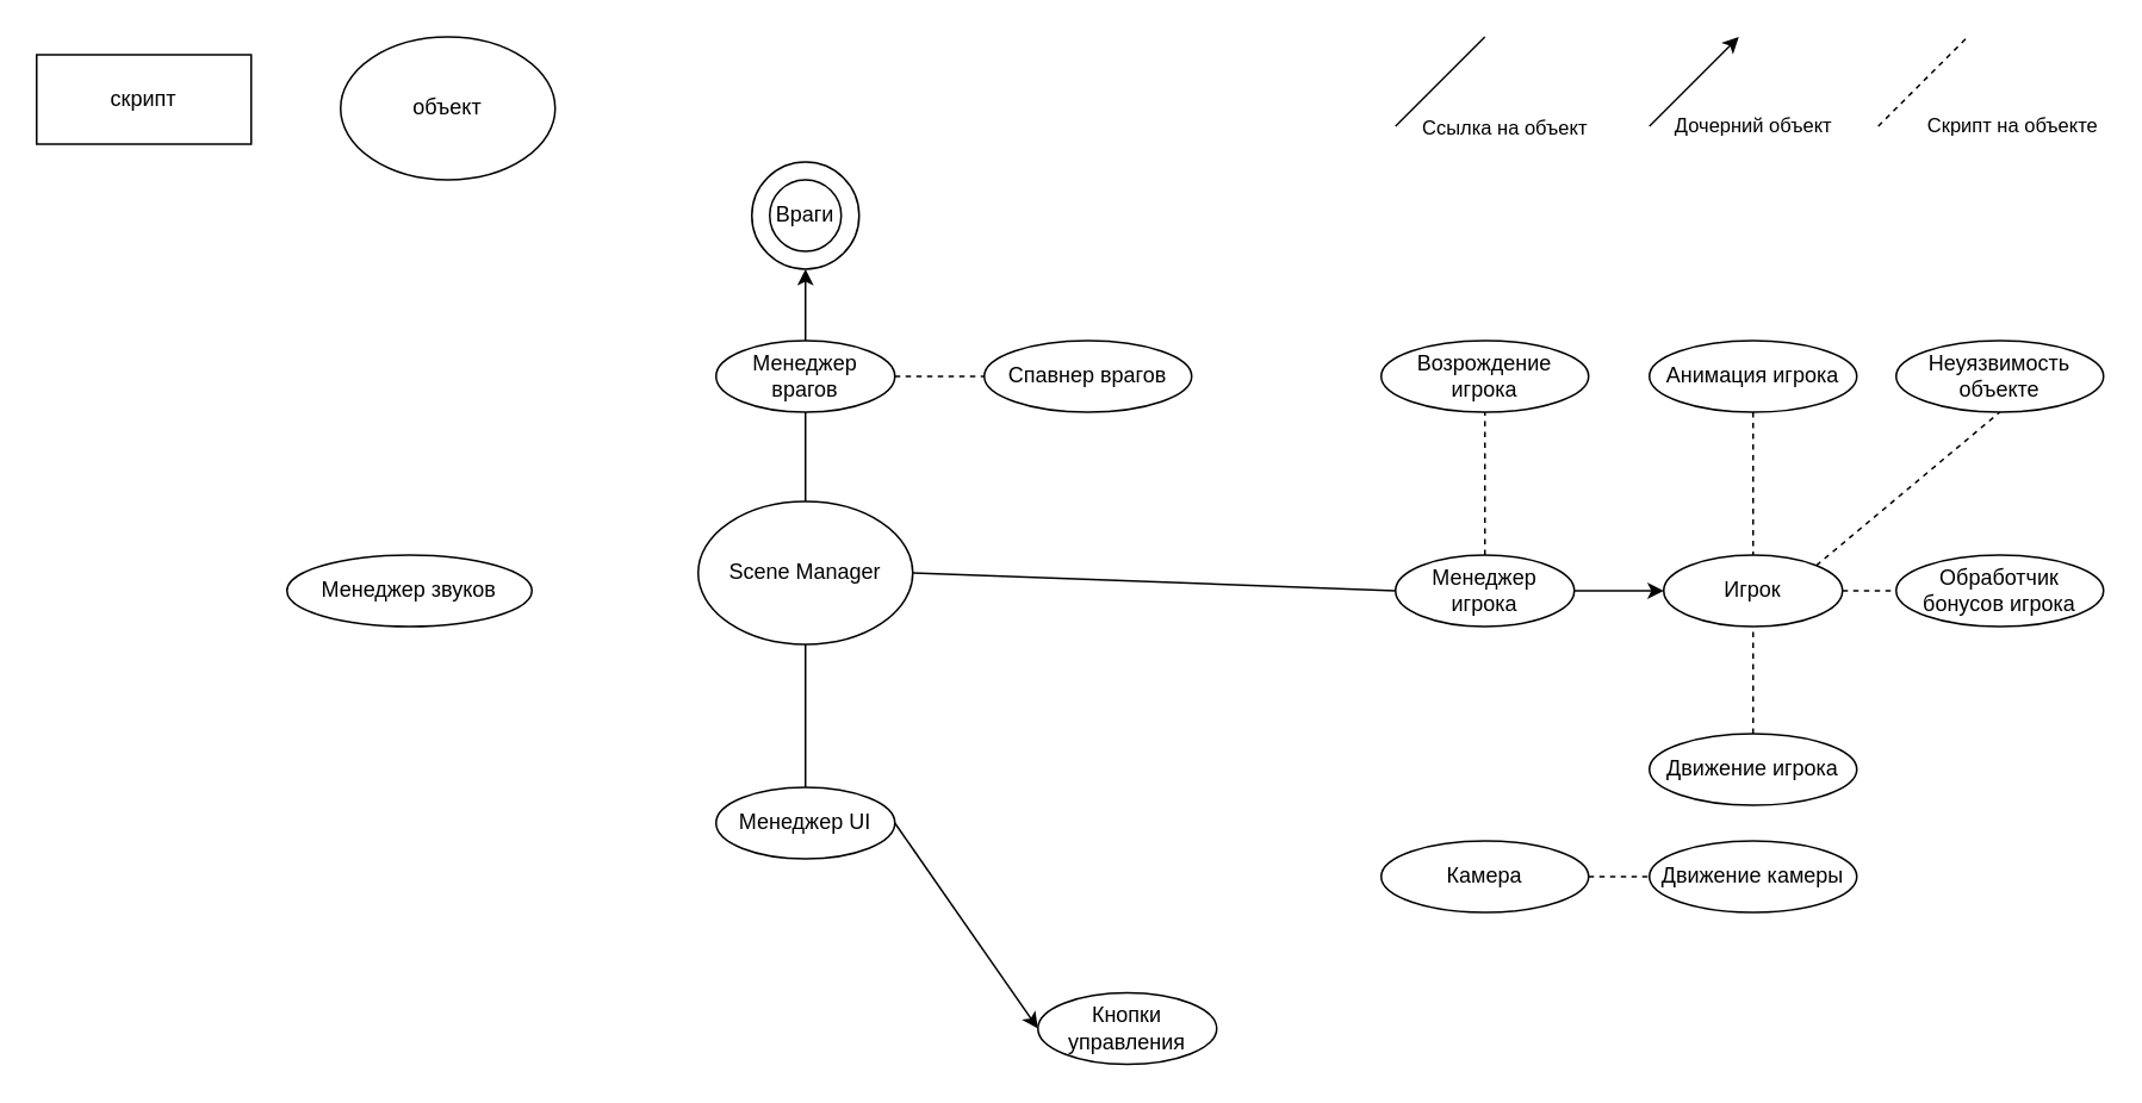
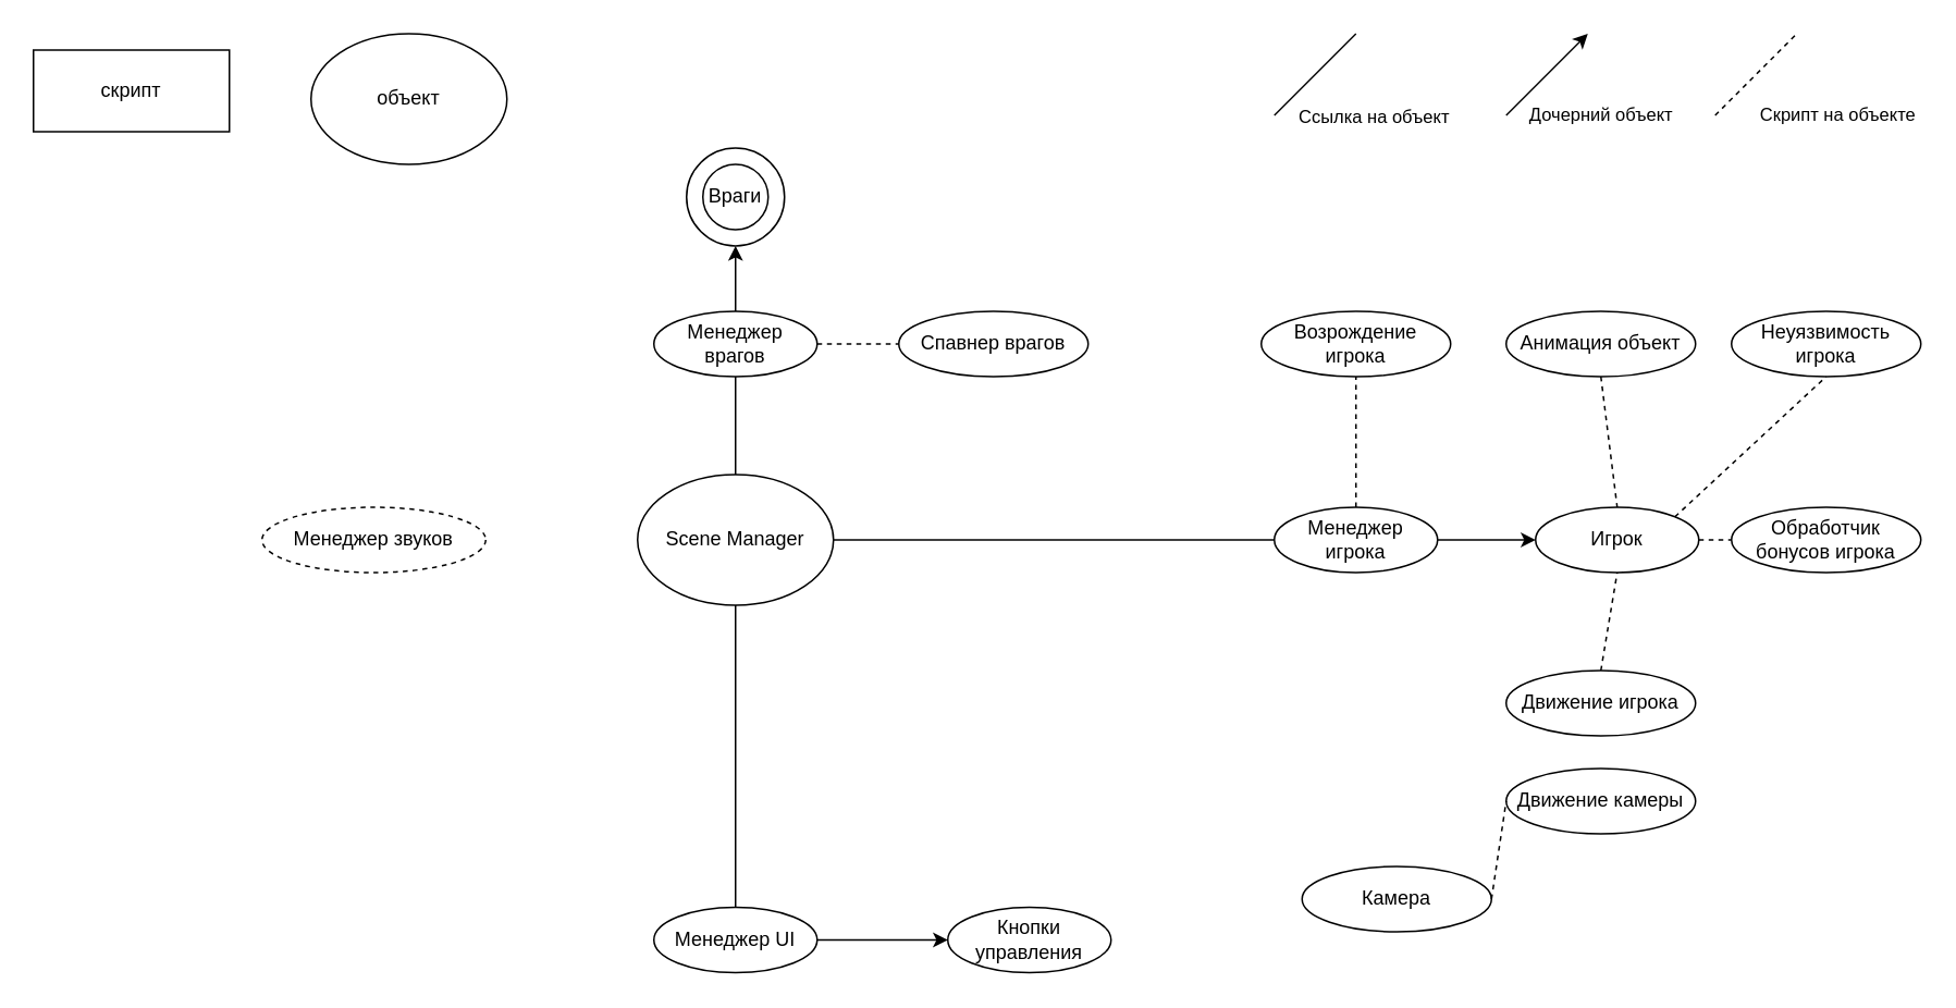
  <mxCell id="0" />
  <mxCell id="1" parent="0" />
  <mxCell id="2" value="Враги" style="ellipse;whiteSpace=wrap;html=1;" parent="1" vertex="1"><mxGeometry x="420" y="90" width="60" height="60" as="geometry" /></mxCell>
  <mxCell id="3" value="Менеджер игрока" style="ellipse;whiteSpace=wrap;html=1;" parent="1" vertex="1"><mxGeometry x="780" y="310" width="100" height="40" as="geometry" /></mxCell>
- <mxCell id="4" value="Игрок" style="ellipse;whiteSpace=wrap;html=1;" parent="1" vertex="1"><mxGeometry x="930" y="310" width="100" height="40" as="geometry" /></mxCell>
+ <mxCell id="4" value="Игрок" style="ellipse;whiteSpace=wrap;html=1;" parent="1" vertex="1"><mxGeometry x="940" y="310" width="100" height="40" as="geometry" /></mxCell>
  <mxCell id="5" value="Движение игрока" style="ellipse;whiteSpace=wrap;html=1;" parent="1" vertex="1"><mxGeometry x="922" y="410" width="116" height="40" as="geometry" /></mxCell>
- <mxCell id="6" value="Анимация игрока" style="ellipse;whiteSpace=wrap;html=1;" parent="1" vertex="1"><mxGeometry x="922" y="190" width="116" height="40" as="geometry" /></mxCell>
- <mxCell id="7" value="Неуязвимость объекте" style="ellipse;whiteSpace=wrap;html=1;" parent="1" vertex="1"><mxGeometry x="1060" y="190" width="116" height="40" as="geometry" /></mxCell>
+ <mxCell id="6" value="Анимация объект" style="ellipse;whiteSpace=wrap;html=1;" parent="1" vertex="1"><mxGeometry x="922" y="190" width="116" height="40" as="geometry" /></mxCell>
+ <mxCell id="7" value="Неуязвимость игрока" style="ellipse;whiteSpace=wrap;html=1;" parent="1" vertex="1"><mxGeometry x="1060" y="190" width="116" height="40" as="geometry" /></mxCell>
  <mxCell id="8" value="Обработчик бонусов игрока" style="ellipse;whiteSpace=wrap;html=1;" parent="1" vertex="1"><mxGeometry x="1060" y="310" width="116" height="40" as="geometry" /></mxCell>
  <mxCell id="9" value="Возрождение игрока" style="ellipse;whiteSpace=wrap;html=1;" parent="1" vertex="1"><mxGeometry x="772" y="190" width="116" height="40" as="geometry" /></mxCell>
  <mxCell id="10" value="Движение камеры" style="ellipse;whiteSpace=wrap;html=1;" parent="1" vertex="1"><mxGeometry x="922" y="470" width="116" height="40" as="geometry" /></mxCell>
  <mxCell id="11" value="" style="endArrow=classic;html=1;rounded=0;exitX=1;exitY=0.5;exitDx=0;exitDy=0;entryX=0;entryY=0.5;entryDx=0;entryDy=0;" parent="1" source="3" target="4" edge="1"><mxGeometry width="50" height="50" relative="1" as="geometry"><mxPoint x="1100" y="440" as="sourcePoint" /><mxPoint x="1150" y="390" as="targetPoint" /></mxGeometry></mxCell>
  <mxCell id="12" value="Кнопки управления" style="ellipse;whiteSpace=wrap;html=1;" parent="1" vertex="1"><mxGeometry x="580" y="555" width="100" height="40" as="geometry" /></mxCell>
  <mxCell id="13" value="" style="endArrow=none;dashed=1;html=1;rounded=0;exitX=0.5;exitY=0;exitDx=0;exitDy=0;entryX=0.5;entryY=1;entryDx=0;entryDy=0;" parent="1" source="5" target="4" edge="1"><mxGeometry width="50" height="50" relative="1" as="geometry"><mxPoint x="1100" y="440" as="sourcePoint" /><mxPoint x="1150" y="390" as="targetPoint" /></mxGeometry></mxCell>
  <mxCell id="14" value="" style="endArrow=none;html=1;rounded=0;" parent="1" edge="1"><mxGeometry width="50" height="50" relative="1" as="geometry"><mxPoint x="780" y="70" as="sourcePoint" /><mxPoint x="830" y="20" as="targetPoint" /></mxGeometry></mxCell>
  <mxCell id="15" value="Ссылка на объект" style="edgeLabel;html=1;align=center;verticalAlign=middle;resizable=0;points=[];" parent="14" vertex="1" connectable="0"><mxGeometry x="0.22" y="-1" relative="1" as="geometry"><mxPoint x="29" y="30" as="offset" /></mxGeometry></mxCell>
  <mxCell id="16" value="" style="endArrow=classic;html=1;rounded=0;" parent="1" edge="1"><mxGeometry width="50" height="50" relative="1" as="geometry"><mxPoint x="922" y="70" as="sourcePoint" /><mxPoint x="972" y="20" as="targetPoint" /></mxGeometry></mxCell>
  <mxCell id="17" value="Дочерний объект" style="edgeLabel;html=1;align=center;verticalAlign=middle;resizable=0;points=[];" parent="16" vertex="1" connectable="0"><mxGeometry x="-0.38" y="-2" relative="1" as="geometry"><mxPoint x="41" y="14" as="offset" /></mxGeometry></mxCell>
  <mxCell id="18" value="" style="endArrow=none;dashed=1;html=1;rounded=0;" parent="1" edge="1"><mxGeometry width="50" height="50" relative="1" as="geometry"><mxPoint x="1050" y="70" as="sourcePoint" /><mxPoint x="1100" y="20" as="targetPoint" /></mxGeometry></mxCell>
  <mxCell id="19" value="Скрипт на объекте" style="edgeLabel;html=1;align=center;verticalAlign=middle;resizable=0;points=[];" parent="18" vertex="1" connectable="0"><mxGeometry x="-0.64" y="-3" relative="1" as="geometry"><mxPoint x="63" y="7" as="offset" /></mxGeometry></mxCell>
- <mxCell id="20" value="Камера" style="ellipse;whiteSpace=wrap;html=1;" parent="1" vertex="1"><mxGeometry x="772" y="470" width="116" height="40" as="geometry" /></mxCell>
+ <mxCell id="20" value="Камера" style="ellipse;whiteSpace=wrap;html=1;" parent="1" vertex="1"><mxGeometry x="797" y="530" width="116" height="40" as="geometry" /></mxCell>
  <mxCell id="21" value="" style="endArrow=none;dashed=1;html=1;rounded=0;exitX=1;exitY=0.5;exitDx=0;exitDy=0;entryX=0;entryY=0.5;entryDx=0;entryDy=0;" parent="1" source="20" target="10" edge="1"><mxGeometry width="50" height="50" relative="1" as="geometry"><mxPoint x="1060" y="80" as="sourcePoint" /><mxPoint x="1110" y="30" as="targetPoint" /></mxGeometry></mxCell>
  <mxCell id="22" value="" style="endArrow=none;dashed=1;html=1;rounded=0;exitX=0.5;exitY=1;exitDx=0;exitDy=0;entryX=0.5;entryY=0;entryDx=0;entryDy=0;" parent="1" source="6" target="4" edge="1"><mxGeometry width="50" height="50" relative="1" as="geometry"><mxPoint x="1060" y="80" as="sourcePoint" /><mxPoint x="1110" y="30" as="targetPoint" /></mxGeometry></mxCell>
  <mxCell id="23" value="" style="endArrow=none;dashed=1;html=1;rounded=0;exitX=1;exitY=0;exitDx=0;exitDy=0;entryX=0.5;entryY=1;entryDx=0;entryDy=0;" parent="1" source="4" target="7" edge="1"><mxGeometry width="50" height="50" relative="1" as="geometry"><mxPoint x="1060" y="80" as="sourcePoint" /><mxPoint x="1110" y="30" as="targetPoint" /></mxGeometry></mxCell>
  <mxCell id="24" value="" style="endArrow=none;dashed=1;html=1;rounded=0;exitX=1;exitY=0.5;exitDx=0;exitDy=0;entryX=0;entryY=0.5;entryDx=0;entryDy=0;" parent="1" source="4" target="8" edge="1"><mxGeometry width="50" height="50" relative="1" as="geometry"><mxPoint x="1060" y="80" as="sourcePoint" /><mxPoint x="1110" y="30" as="targetPoint" /></mxGeometry></mxCell>
  <mxCell id="25" value="" style="endArrow=none;dashed=1;html=1;rounded=0;exitX=0.5;exitY=0;exitDx=0;exitDy=0;entryX=0.5;entryY=1;entryDx=0;entryDy=0;" parent="1" source="3" target="9" edge="1"><mxGeometry width="50" height="50" relative="1" as="geometry"><mxPoint x="1060" y="80" as="sourcePoint" /><mxPoint x="1110" y="30" as="targetPoint" /></mxGeometry></mxCell>
  <mxCell id="26" value="скрипт" style="rounded=0;whiteSpace=wrap;html=1;" parent="1" vertex="1"><mxGeometry x="20" y="30" width="120" height="50" as="geometry" /></mxCell>
  <mxCell id="27" value="объект" style="ellipse;whiteSpace=wrap;html=1;" parent="1" vertex="1"><mxGeometry x="190" y="20" width="120" height="80" as="geometry" /></mxCell>
- <mxCell id="28" value="Scene Manager" style="ellipse;whiteSpace=wrap;html=1;" parent="1" vertex="1"><mxGeometry x="390" y="280" width="120" height="80" as="geometry" /></mxCell>
- <mxCell id="29" value="Менеджер UI" style="ellipse;whiteSpace=wrap;html=1;" parent="1" vertex="1"><mxGeometry x="400" y="440" width="100" height="40" as="geometry" /></mxCell>
+ <mxCell id="28" value="Scene Manager" style="ellipse;whiteSpace=wrap;html=1;" parent="1" vertex="1"><mxGeometry x="390" y="290" width="120" height="80" as="geometry" /></mxCell>
+ <mxCell id="29" value="Менеджер UI" style="ellipse;whiteSpace=wrap;html=1;" parent="1" vertex="1"><mxGeometry x="400" y="555" width="100" height="40" as="geometry" /></mxCell>
  <mxCell id="30" value="" style="endArrow=classic;html=1;rounded=0;exitX=1;exitY=0.5;exitDx=0;exitDy=0;entryX=0;entryY=0.5;entryDx=0;entryDy=0;" parent="1" source="29" target="12" edge="1"><mxGeometry width="50" height="50" relative="1" as="geometry"><mxPoint x="932" y="80" as="sourcePoint" /><mxPoint x="982" y="30" as="targetPoint" /></mxGeometry></mxCell>
  <mxCell id="31" value="" style="endArrow=none;html=1;rounded=0;exitX=0.5;exitY=1;exitDx=0;exitDy=0;entryX=0.5;entryY=0;entryDx=0;entryDy=0;" parent="1" source="28" target="29" edge="1"><mxGeometry width="50" height="50" relative="1" as="geometry"><mxPoint x="790" y="80" as="sourcePoint" /><mxPoint x="840" y="30" as="targetPoint" /></mxGeometry></mxCell>
  <mxCell id="32" value="" style="endArrow=none;html=1;rounded=0;exitX=1;exitY=0.5;exitDx=0;exitDy=0;entryX=0;entryY=0.5;entryDx=0;entryDy=0;" parent="1" source="28" target="3" edge="1"><mxGeometry width="50" height="50" relative="1" as="geometry"><mxPoint x="460" y="380" as="sourcePoint" /><mxPoint x="470" y="565" as="targetPoint" /></mxGeometry></mxCell>
  <mxCell id="33" value="Менеджер врагов" style="ellipse;whiteSpace=wrap;html=1;" parent="1" vertex="1"><mxGeometry x="400" y="190" width="100" height="40" as="geometry" /></mxCell>
  <mxCell id="34" value="" style="endArrow=none;html=1;rounded=0;exitX=0.5;exitY=0;exitDx=0;exitDy=0;entryX=0.5;entryY=1;entryDx=0;entryDy=0;" parent="1" source="28" target="33" edge="1"><mxGeometry width="50" height="50" relative="1" as="geometry"><mxPoint x="520" y="340" as="sourcePoint" /><mxPoint x="790" y="340" as="targetPoint" /></mxGeometry></mxCell>
  <mxCell id="35" value="" style="endArrow=none;dashed=1;html=1;rounded=0;exitX=1;exitY=0.5;exitDx=0;exitDy=0;entryX=0;entryY=0.5;entryDx=0;entryDy=0;" parent="1" source="33" target="36" edge="1"><mxGeometry width="50" height="50" relative="1" as="geometry"><mxPoint x="1060" y="80" as="sourcePoint" /><mxPoint x="560" y="210" as="targetPoint" /></mxGeometry></mxCell>
  <mxCell id="36" value="Спавнер врагов" style="ellipse;whiteSpace=wrap;html=1;" parent="1" vertex="1"><mxGeometry x="550" y="190" width="116" height="40" as="geometry" /></mxCell>
  <mxCell id="37" value="Враги" style="ellipse;whiteSpace=wrap;html=1;" parent="1" vertex="1"><mxGeometry x="430" y="100" width="40" height="40" as="geometry" /></mxCell>
  <mxCell id="38" value="" style="endArrow=classic;html=1;rounded=0;exitX=0.5;exitY=0;exitDx=0;exitDy=0;entryX=0.5;entryY=1;entryDx=0;entryDy=0;" parent="1" source="33" target="2" edge="1"><mxGeometry width="50" height="50" relative="1" as="geometry"><mxPoint x="590" y="240" as="sourcePoint" /><mxPoint x="640" y="190" as="targetPoint" /></mxGeometry></mxCell>
- <mxCell id="39" value="Менеджер звуков" style="ellipse;whiteSpace=wrap;html=1;" parent="1" vertex="1"><mxGeometry x="160" y="310" width="137" height="40" as="geometry" /></mxCell>
+ <mxCell id="39" value="Менеджер звуков" style="ellipse;whiteSpace=wrap;html=1;dashed=1;" parent="1" vertex="1"><mxGeometry x="160" y="310" width="137" height="40" as="geometry" /></mxCell>
